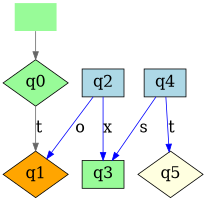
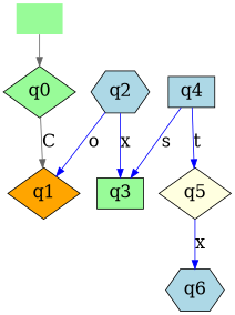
  digraph {
    rankdir=TB
    node [fillcolor=palegreen fontsize=20 shape=diamond style=filled]
    edge [color=blue fontsize="20pt"]
    "" [shape=plaintext]
    n2 [label=q0]
    n3 [fillcolor=orange label=q1]
+   n4 [fillcolor=lightblue label=q6 shape=hexagon]
    n5 [fillcolor=lightyellow label=q5]
    n6 [label=q3 shape=box]
    n7 [fillcolor=lightblue label=q4 shape=box]
-   n8 [fillcolor=lightblue label=q2 shape=box]
+   n8 [fillcolor=lightblue label=q2 shape=hexagon]
    "" -> n2 [color=gray40]
-   n2 -> n3 [color=gray40 label=t]
+   n2 -> n3 [color=gray40 label=C]
+   n5 -> n4 [label=x]
    n7 -> n5 [label=t]
    n7 -> n6 [label=s]
    n8 -> n3 [label=o]
    n8 -> n6 [label=x]
  }
